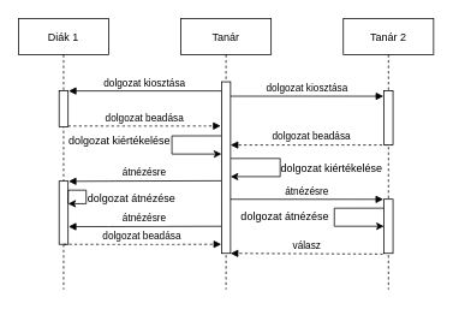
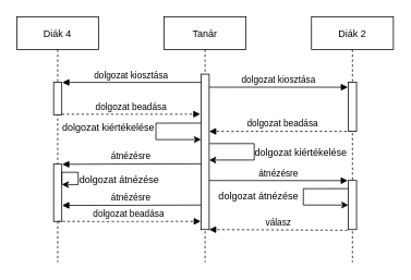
  <mxCell id="0" />
  <mxCell id="1" parent="0" />
  <mxCell id="2" value="Tanár" style="shape=umlLifeline;perimeter=lifelinePerimeter;container=1;collapsible=0;recursiveResize=0;rounded=0;shadow=0;strokeWidth=1;" parent="1" vertex="1"><mxGeometry x="200" y="20" width="100" height="300" as="geometry" /></mxCell>
  <mxCell id="3" value="" style="points=[];perimeter=orthogonalPerimeter;rounded=0;shadow=0;strokeWidth=1;" parent="2" vertex="1"><mxGeometry x="45" y="70" width="10" height="190" as="geometry" /></mxCell>
  <mxCell id="4" value="dolgozat beadása" style="verticalAlign=bottom;endArrow=block;entryX=0;entryY=0;shadow=0;strokeWidth=1;dashed=1;" edge="1" parent="2"><mxGeometry relative="1" as="geometry"><mxPoint x="235" y="140.0" as="sourcePoint" /><mxPoint x="55" y="140.0" as="targetPoint" /></mxGeometry></mxCell>
  <mxCell id="5" value="átnézésre" style="verticalAlign=bottom;endArrow=block;shadow=0;strokeWidth=1;entryX=-0.072;entryY=0.003;entryDx=0;entryDy=0;entryPerimeter=0;" edge="1" parent="2" target="16"><mxGeometry relative="1" as="geometry"><mxPoint x="55" y="200.09" as="sourcePoint" /><mxPoint x="223.3" y="200.0" as="targetPoint" /></mxGeometry></mxCell>
  <mxCell id="6" value="" style="endArrow=classic;html=1;rounded=0;edgeStyle=orthogonalEdgeStyle;exitX=-0.039;exitY=0.315;exitDx=0;exitDy=0;exitPerimeter=0;" edge="1" parent="2" source="3"><mxGeometry width="50" height="50" relative="1" as="geometry"><mxPoint x="40" y="130" as="sourcePoint" /><mxPoint x="45" y="150" as="targetPoint" /><Array as="points"><mxPoint x="-10" y="130" /><mxPoint x="-10" y="150" /><mxPoint x="45" y="150" /></Array></mxGeometry></mxCell>
  <mxCell id="7" value="" style="edgeStyle=segmentEdgeStyle;endArrow=classic;html=1;rounded=0;exitX=1.041;exitY=0.447;exitDx=0;exitDy=0;exitPerimeter=0;" edge="1" parent="2" source="3" target="3"><mxGeometry width="50" height="50" relative="1" as="geometry"><mxPoint x="56" y="155" as="sourcePoint" /><mxPoint x="110" y="190" as="targetPoint" /><Array as="points"><mxPoint x="110" y="155" /><mxPoint x="110" y="175" /></Array></mxGeometry></mxCell>
- <mxCell id="8" value="Diák 1" style="shape=umlLifeline;perimeter=lifelinePerimeter;container=1;collapsible=0;recursiveResize=0;rounded=0;shadow=0;strokeWidth=1;" parent="1" vertex="1"><mxGeometry x="20" y="20" width="100" height="300" as="geometry" /></mxCell>
+ <mxCell id="8" value="Diák 4" style="shape=umlLifeline;perimeter=lifelinePerimeter;container=1;collapsible=0;recursiveResize=0;rounded=0;shadow=0;strokeWidth=1;" parent="1" vertex="1"><mxGeometry x="20" y="20" width="100" height="300" as="geometry" /></mxCell>
  <mxCell id="9" value="" style="points=[];perimeter=orthogonalPerimeter;rounded=0;shadow=0;strokeWidth=1;" parent="8" vertex="1"><mxGeometry x="45" y="80" width="10" height="40" as="geometry" /></mxCell>
  <mxCell id="10" value="" style="points=[];perimeter=orthogonalPerimeter;rounded=0;shadow=0;strokeWidth=1;" vertex="1" parent="8"><mxGeometry x="45" y="180" width="10" height="70" as="geometry" /></mxCell>
  <mxCell id="11" value="" style="edgeStyle=segmentEdgeStyle;endArrow=classic;html=1;rounded=0;" edge="1" parent="8" target="10"><mxGeometry width="50" height="50" relative="1" as="geometry"><mxPoint x="55" y="205" as="sourcePoint" /><mxPoint x="110" y="220" as="targetPoint" /><Array as="points"><mxPoint x="55" y="190" /><mxPoint x="75" y="190" /><mxPoint x="75" y="205" /></Array></mxGeometry></mxCell>
  <mxCell id="12" value="dolgozat kiosztása" style="verticalAlign=bottom;endArrow=block;shadow=0;strokeWidth=1;entryX=1.056;entryY=0.003;entryDx=0;entryDy=0;entryPerimeter=0;" parent="1" source="3" target="9" edge="1"><mxGeometry relative="1" as="geometry"><mxPoint x="195" y="100" as="sourcePoint" /><mxPoint x="80" y="100" as="targetPoint" /></mxGeometry></mxCell>
  <mxCell id="13" value="dolgozat beadása" style="verticalAlign=bottom;endArrow=block;shadow=0;strokeWidth=1;dashed=1;entryX=-0.089;entryY=0.257;entryDx=0;entryDy=0;entryPerimeter=0;" parent="1" source="9" target="3" edge="1"><mxGeometry relative="1" as="geometry"><mxPoint x="160" y="140" as="sourcePoint" /><mxPoint x="240" y="139" as="targetPoint" /><Array as="points"><mxPoint x="100" y="139" /><mxPoint x="220" y="139" /></Array></mxGeometry></mxCell>
- <mxCell id="14" value="Tanár 2" style="shape=umlLifeline;perimeter=lifelinePerimeter;container=1;collapsible=0;recursiveResize=0;rounded=0;shadow=0;strokeWidth=1;" vertex="1" parent="1"><mxGeometry x="380" y="20" width="100" height="300" as="geometry" /></mxCell>
+ <mxCell id="14" value="Diák 2" style="shape=umlLifeline;perimeter=lifelinePerimeter;container=1;collapsible=0;recursiveResize=0;rounded=0;shadow=0;strokeWidth=1;" vertex="1" parent="1"><mxGeometry x="380" y="20" width="100" height="300" as="geometry" /></mxCell>
  <mxCell id="15" value="" style="points=[];perimeter=orthogonalPerimeter;rounded=0;shadow=0;strokeWidth=1;" vertex="1" parent="14"><mxGeometry x="45" y="80" width="10" height="60" as="geometry" /></mxCell>
  <mxCell id="16" value="" style="points=[];perimeter=orthogonalPerimeter;rounded=0;shadow=0;strokeWidth=1;" vertex="1" parent="14"><mxGeometry x="45" y="200" width="10" height="60" as="geometry" /></mxCell>
  <mxCell id="17" value="dolgozat kiértékelése" style="text;strokeColor=none;fillColor=none;align=left;verticalAlign=middle;spacingLeft=4;spacingRight=4;overflow=hidden;points=[[0,0.5],[1,0.5]];portConstraint=eastwest;rotatable=0;" vertex="1" parent="14"><mxGeometry x="-75" y="150" width="130" height="30" as="geometry" /></mxCell>
  <mxCell id="18" value="" style="edgeStyle=segmentEdgeStyle;endArrow=classic;html=1;rounded=0;exitX=-0.026;exitY=0.166;exitDx=0;exitDy=0;exitPerimeter=0;" edge="1" parent="14" source="16" target="16"><mxGeometry width="50" height="50" relative="1" as="geometry"><mxPoint x="40" y="210" as="sourcePoint" /><mxPoint x="-124" y="230" as="targetPoint" /><Array as="points"><mxPoint x="-10" y="210" /><mxPoint x="-10" y="230" /></Array></mxGeometry></mxCell>
  <mxCell id="19" value="dolgozat kiosztása" style="verticalAlign=bottom;endArrow=block;shadow=0;strokeWidth=1;exitX=1;exitY=0.084;exitDx=0;exitDy=0;exitPerimeter=0;entryX=-0.06;entryY=0.1;entryDx=0;entryDy=0;entryPerimeter=0;" edge="1" parent="1" source="3" target="15"><mxGeometry relative="1" as="geometry"><mxPoint x="260" y="107" as="sourcePoint" /><mxPoint x="420" y="106" as="targetPoint" /></mxGeometry></mxCell>
  <mxCell id="20" value="átnézésre" style="verticalAlign=bottom;endArrow=block;shadow=0;strokeWidth=1;exitX=-0.024;exitY=0.577;exitDx=0;exitDy=0;exitPerimeter=0;entryX=1.05;entryY=0.003;entryDx=0;entryDy=0;entryPerimeter=0;" edge="1" parent="1" source="3" target="10"><mxGeometry relative="1" as="geometry"><mxPoint x="238.86" y="200.8" as="sourcePoint" /><mxPoint x="80" y="200" as="targetPoint" /><Array as="points"><mxPoint x="120" y="200" /></Array></mxGeometry></mxCell>
  <mxCell id="21" value="dolgozat kiértékelése" style="text;strokeColor=none;fillColor=none;align=left;verticalAlign=middle;spacingLeft=4;spacingRight=4;overflow=hidden;points=[[0,0.5],[1,0.5]];portConstraint=eastwest;rotatable=0;" vertex="1" parent="1"><mxGeometry x="70" y="140" width="130" height="30" as="geometry" /></mxCell>
  <mxCell id="22" value="válasz" style="verticalAlign=bottom;endArrow=block;entryX=1.114;entryY=0.745;shadow=0;strokeWidth=1;entryDx=0;entryDy=0;entryPerimeter=0;dashed=1;" edge="1" parent="1"><mxGeometry relative="1" as="geometry"><mxPoint x="423.86" y="280.8" as="sourcePoint" /><mxPoint x="255" y="280" as="targetPoint" /></mxGeometry></mxCell>
  <mxCell id="23" value="dolgozat beadása" style="verticalAlign=bottom;endArrow=block;shadow=0;strokeWidth=1;dashed=1;entryX=-0.027;entryY=0.947;entryDx=0;entryDy=0;entryPerimeter=0;" edge="1" parent="1" target="3"><mxGeometry relative="1" as="geometry"><mxPoint x="70" y="270" as="sourcePoint" /><mxPoint x="240" y="270" as="targetPoint" /><Array as="points"><mxPoint x="95" y="270" /><mxPoint x="215" y="270" /></Array></mxGeometry></mxCell>
  <mxCell id="24" value="dolgozat átnézése" style="text;html=1;align=center;verticalAlign=middle;resizable=0;points=[];autosize=1;strokeColor=none;fillColor=none;" vertex="1" parent="1"><mxGeometry x="90" y="210" width="110" height="20" as="geometry" /></mxCell>
  <mxCell id="25" value="átnézésre" style="verticalAlign=bottom;endArrow=block;shadow=0;strokeWidth=1;exitX=-0.024;exitY=0.577;exitDx=0;exitDy=0;exitPerimeter=0;entryX=1.05;entryY=0.72;entryDx=0;entryDy=0;entryPerimeter=0;" edge="1" parent="1" target="10"><mxGeometry relative="1" as="geometry"><mxPoint x="244.76" y="250" as="sourcePoint" /><mxPoint x="80" y="250" as="targetPoint" /><Array as="points"><mxPoint x="120" y="250.37" /></Array></mxGeometry></mxCell>
  <mxCell id="26" value="dolgozat átnézése" style="text;html=1;align=center;verticalAlign=middle;resizable=0;points=[];autosize=1;strokeColor=none;fillColor=none;" vertex="1" parent="1"><mxGeometry x="260" y="230" width="110" height="20" as="geometry" /></mxCell>
